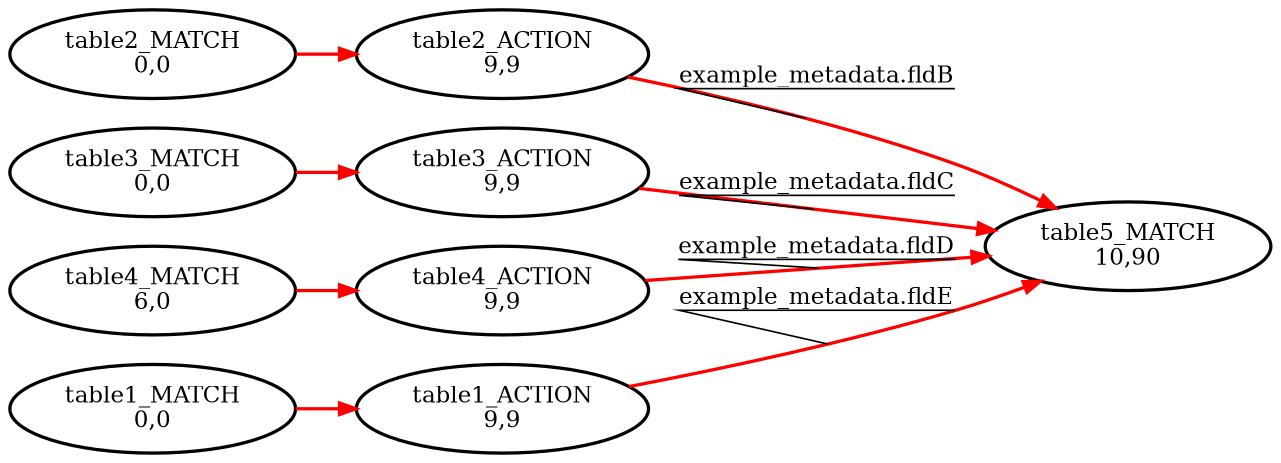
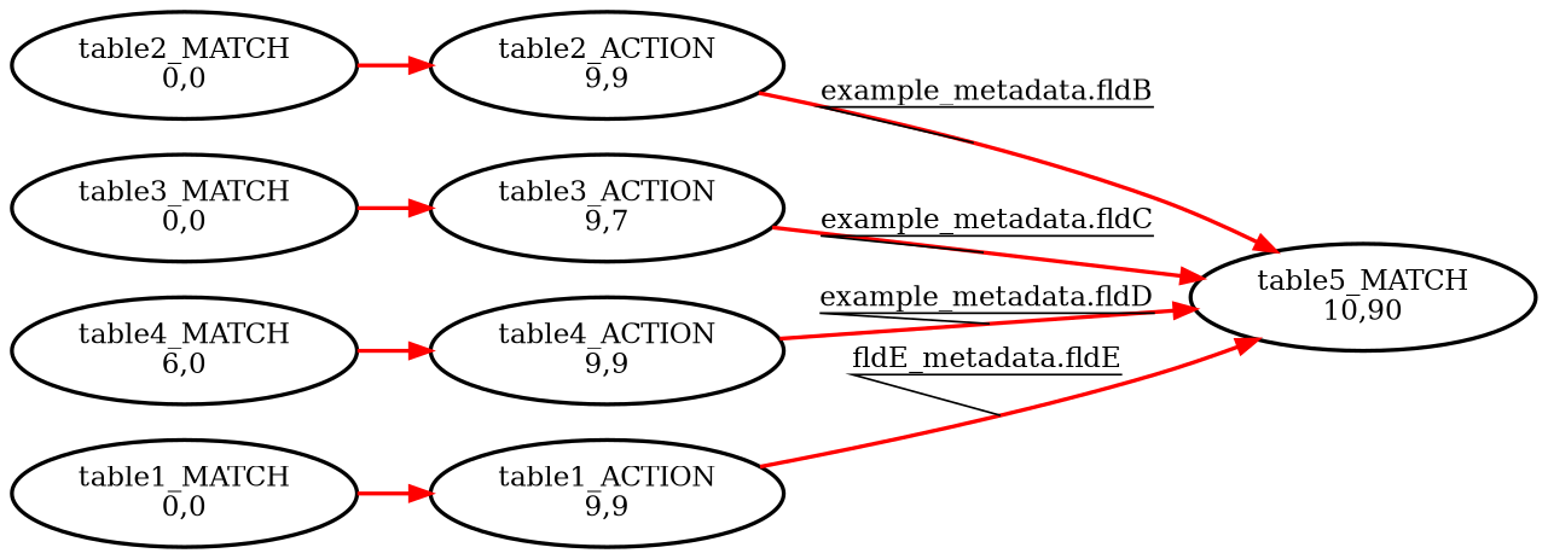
  digraph {
    rankdir=LR
    node [style=bold]
    edge [color=red style=bold]
    n1 [label="table1_ACTION\n9,9"]
    n2 [label="table5_MATCH\n10,90"]
    n3 [label="table1_MATCH\n0,0"]
    n4 [label="table2_ACTION\n9,9"]
    n5 [label="table2_MATCH\n0,0"]
-   n6 [label="table3_ACTION\n9,9"]
+   n6 [label="table3_ACTION\n9,7"]
    n7 [label="table3_MATCH\n0,0"]
    n8 [label="table4_ACTION\n9,9"]
    n9 [label="table4_MATCH\n6,0"]
-   n1 -> n2 [decorate=true label="example_metadata.fldE"]
+   n1 -> n2 [decorate=true label="fldE_metadata.fldE"]
    n3 -> n1
    n4 -> n2 [decorate=true label="example_metadata.fldB"]
    n5 -> n4
    n6 -> n2 [decorate=true label="example_metadata.fldC"]
    n7 -> n6
    n8 -> n2 [decorate=true label="example_metadata.fldD"]
    n9 -> n8
  }
